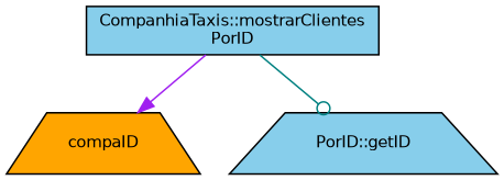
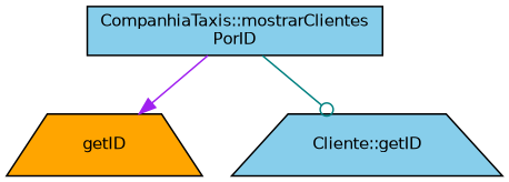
  digraph {
    rankdir=TB
    node [color=black fillcolor=skyblue fontname=Helvetica fontsize=10 shape=trapezium style=filled]
    edge [fontname=Helvetica fontsize=10 labelfontname=Helvetica labelfontsize=10 style=solid]
    n1 [fontcolor=black height=0.2 label="CompanhiaTaxis::mostrarClientes\lPorID" shape=box width=0.4]
-   n2 [fillcolor=orange height=0.2 label=compaID width=0.4]
-   n3 [height=0.2 label="PorID::getID" width=0.4]
+   n2 [fillcolor=orange height=0.2 label=getID width=0.4]
+   n3 [height=0.2 label="Cliente::getID" width=0.4]
    n1 -> n2 [arrowhead=normal color=purple]
    n1 -> n3 [arrowhead=odot color=teal]
  }
